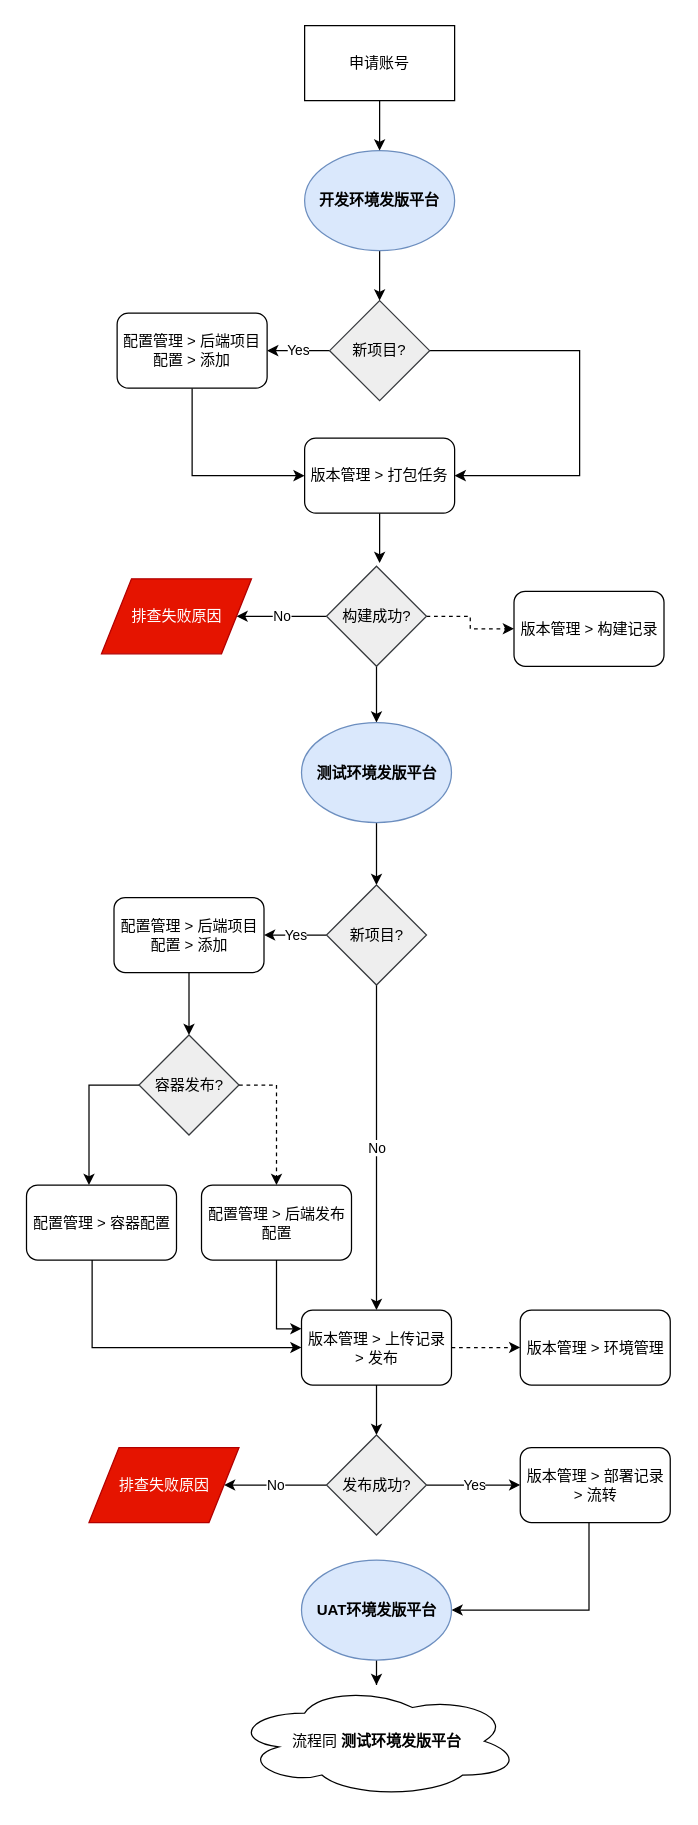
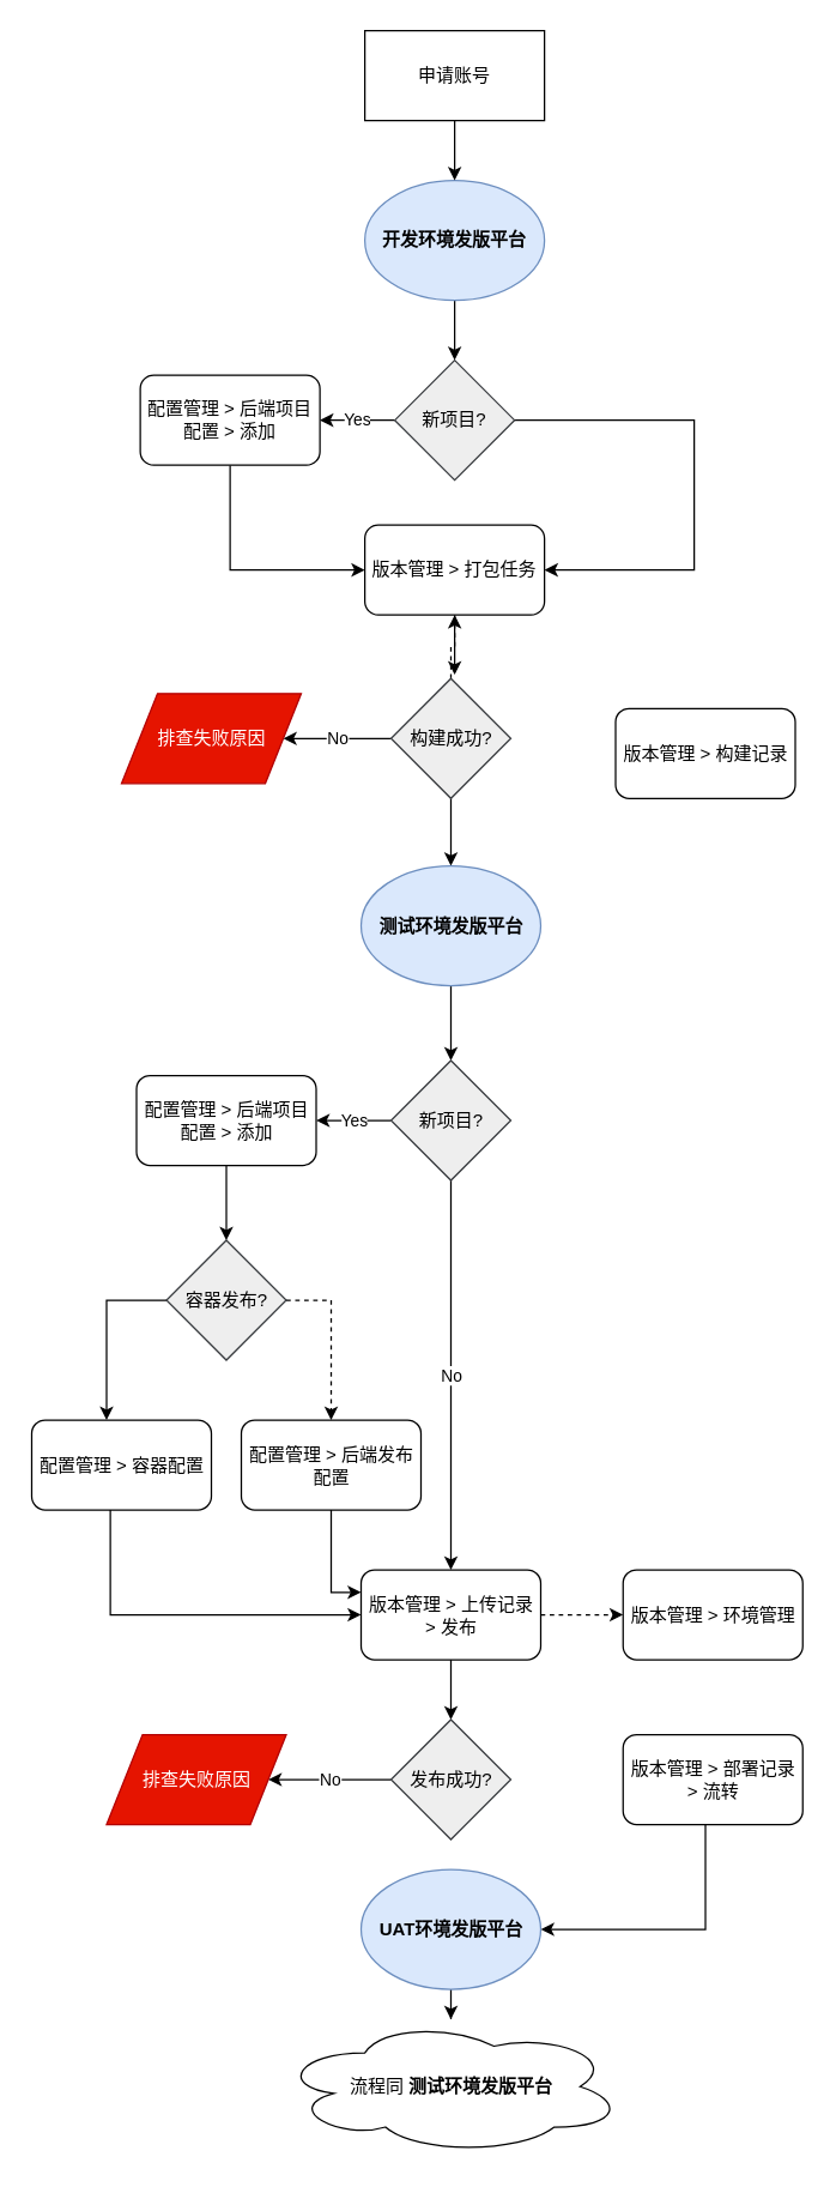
  <mxCell id="0" />
  <mxCell id="1" parent="0" />
  <mxCell id="2" value="Yes" style="edgeStyle=orthogonalEdgeStyle;rounded=0;orthogonalLoop=1;jettySize=auto;html=1;" edge="1" parent="1" source="4" target="8"><mxGeometry relative="1" as="geometry" /></mxCell>
  <mxCell id="3" style="edgeStyle=orthogonalEdgeStyle;rounded=0;orthogonalLoop=1;jettySize=auto;html=1;entryX=1;entryY=0.5;entryDx=0;entryDy=0;" edge="1" parent="1" source="4" target="10"><mxGeometry relative="1" as="geometry"><Array as="points"><mxPoint x="463" y="280" /><mxPoint x="463" y="380" /></Array></mxGeometry></mxCell>
  <mxCell id="4" value="新项目?" style="rhombus;whiteSpace=wrap;html=1;fillColor=#eeeeee;strokeColor=#36393d;" vertex="1" parent="1"><mxGeometry x="263" y="240" width="80" height="80" as="geometry" /></mxCell>
  <mxCell id="5" style="edgeStyle=orthogonalEdgeStyle;rounded=0;orthogonalLoop=1;jettySize=auto;html=1;entryX=0.5;entryY=0;entryDx=0;entryDy=0;" edge="1" parent="1" source="6" target="4"><mxGeometry relative="1" as="geometry" /></mxCell>
  <mxCell id="6" value="&lt;div&gt;&lt;b&gt;开发环境发版平台&lt;/b&gt;&lt;/div&gt;" style="ellipse;whiteSpace=wrap;html=1;fillColor=#dae8fc;strokeColor=#6c8ebf;" vertex="1" parent="1"><mxGeometry x="243" y="120" width="120" height="80" as="geometry" /></mxCell>
  <mxCell id="7" style="edgeStyle=orthogonalEdgeStyle;rounded=0;orthogonalLoop=1;jettySize=auto;html=1;entryX=0;entryY=0.5;entryDx=0;entryDy=0;" edge="1" parent="1" source="8" target="10"><mxGeometry relative="1" as="geometry"><Array as="points"><mxPoint x="153" y="380" /></Array></mxGeometry></mxCell>
  <mxCell id="8" value="&lt;div&gt;配置管理 &amp;gt; 后端项目配置 &amp;gt; 添加&lt;br&gt;&lt;/div&gt;" style="rounded=1;whiteSpace=wrap;html=1;" vertex="1" parent="1"><mxGeometry x="93" y="250" width="120" height="60" as="geometry" /></mxCell>
  <mxCell id="9" style="edgeStyle=orthogonalEdgeStyle;rounded=0;orthogonalLoop=1;jettySize=auto;html=1;" edge="1" parent="1" source="10"><mxGeometry relative="1" as="geometry"><mxPoint x="303" y="450" as="targetPoint" /></mxGeometry></mxCell>
  <mxCell id="10" value="版本管理 &amp;gt; 打包任务" style="rounded=1;whiteSpace=wrap;html=1;" vertex="1" parent="1"><mxGeometry x="243" y="350" width="120" height="60" as="geometry" /></mxCell>
  <mxCell id="11" value="&lt;div&gt;版本管理 &amp;gt; 构建记录&lt;/div&gt;" style="rounded=1;whiteSpace=wrap;html=1;" vertex="1" parent="1"><mxGeometry x="410.5" y="472.5" width="120" height="60" as="geometry" /></mxCell>
  <mxCell id="12" value="No" style="edgeStyle=orthogonalEdgeStyle;rounded=0;orthogonalLoop=1;jettySize=auto;html=1;entryX=1;entryY=0.5;entryDx=0;entryDy=0;" edge="1" parent="1" source="15" target="18"><mxGeometry relative="1" as="geometry" /></mxCell>
- <mxCell id="13" style="edgeStyle=orthogonalEdgeStyle;rounded=0;orthogonalLoop=1;jettySize=auto;html=1;entryX=0;entryY=0.5;entryDx=0;entryDy=0;dashed=1;" edge="1" parent="1" source="15" target="11"><mxGeometry relative="1" as="geometry" /></mxCell>
+ <mxCell id="13" style="edgeStyle=orthogonalEdgeStyle;rounded=0;orthogonalLoop=1;jettySize=auto;html=1;dashed=1;" edge="1" parent="1" source="15" target="10"><mxGeometry relative="1" as="geometry" /></mxCell>
  <mxCell id="14" style="edgeStyle=orthogonalEdgeStyle;rounded=0;orthogonalLoop=1;jettySize=auto;html=1;entryX=0.5;entryY=0;entryDx=0;entryDy=0;" edge="1" parent="1" source="15" target="17"><mxGeometry relative="1" as="geometry" /></mxCell>
  <mxCell id="15" value="构建成功?" style="rhombus;whiteSpace=wrap;html=1;fillColor=#eeeeee;strokeColor=#36393d;" vertex="1" parent="1"><mxGeometry x="260.5" y="452.5" width="80" height="80" as="geometry" /></mxCell>
  <mxCell id="16" style="edgeStyle=orthogonalEdgeStyle;rounded=0;orthogonalLoop=1;jettySize=auto;html=1;" edge="1" parent="1" source="17" target="24"><mxGeometry relative="1" as="geometry" /></mxCell>
  <mxCell id="17" value="&lt;div&gt;&lt;b&gt;测试环境发版平台&lt;/b&gt;&lt;/div&gt;" style="ellipse;whiteSpace=wrap;html=1;fillColor=#dae8fc;strokeColor=#6c8ebf;" vertex="1" parent="1"><mxGeometry x="240.5" y="577.5" width="120" height="80" as="geometry" /></mxCell>
  <mxCell id="18" value="排查失败原因" style="shape=parallelogram;perimeter=parallelogramPerimeter;whiteSpace=wrap;html=1;fillColor=#e51400;strokeColor=#B20000;fontColor=#ffffff;" vertex="1" parent="1"><mxGeometry x="80.5" y="462.5" width="120" height="60" as="geometry" /></mxCell>
  <mxCell id="19" style="edgeStyle=orthogonalEdgeStyle;rounded=0;orthogonalLoop=1;jettySize=auto;html=1;dashed=1;" edge="1" parent="1" source="21" target="34"><mxGeometry relative="1" as="geometry" /></mxCell>
  <mxCell id="20" style="edgeStyle=orthogonalEdgeStyle;rounded=0;orthogonalLoop=1;jettySize=auto;html=1;entryX=0.5;entryY=0;entryDx=0;entryDy=0;" edge="1" parent="1" source="21" target="39"><mxGeometry relative="1" as="geometry" /></mxCell>
  <mxCell id="21" value="&lt;div&gt;版本管理 &amp;gt; 上传记录 &amp;gt; 发布&lt;br&gt;&lt;/div&gt;" style="rounded=1;whiteSpace=wrap;html=1;" vertex="1" parent="1"><mxGeometry x="240.5" y="1047.5" width="120" height="60" as="geometry" /></mxCell>
  <mxCell id="22" value="Yes" style="edgeStyle=orthogonalEdgeStyle;rounded=0;orthogonalLoop=1;jettySize=auto;html=1;" edge="1" parent="1" source="24" target="26"><mxGeometry relative="1" as="geometry" /></mxCell>
  <mxCell id="23" value="No" style="edgeStyle=orthogonalEdgeStyle;rounded=0;orthogonalLoop=1;jettySize=auto;html=1;" edge="1" parent="1" source="24" target="21"><mxGeometry relative="1" as="geometry" /></mxCell>
  <mxCell id="24" value="新项目?" style="rhombus;whiteSpace=wrap;html=1;fillColor=#eeeeee;strokeColor=#36393d;" vertex="1" parent="1"><mxGeometry x="260.5" y="707.5" width="80" height="80" as="geometry" /></mxCell>
  <mxCell id="25" style="edgeStyle=orthogonalEdgeStyle;rounded=0;orthogonalLoop=1;jettySize=auto;html=1;" edge="1" parent="1" source="26" target="29"><mxGeometry relative="1" as="geometry" /></mxCell>
  <mxCell id="26" value="&lt;div&gt;配置管理 &amp;gt; 后端项目配置 &amp;gt; 添加&lt;br&gt;&lt;/div&gt;" style="rounded=1;whiteSpace=wrap;html=1;" vertex="1" parent="1"><mxGeometry x="90.5" y="717.5" width="120" height="60" as="geometry" /></mxCell>
  <mxCell id="27" style="edgeStyle=orthogonalEdgeStyle;rounded=0;orthogonalLoop=1;jettySize=auto;html=1;" edge="1" parent="1" source="29"><mxGeometry relative="1" as="geometry"><mxPoint x="70.5" y="947.5" as="targetPoint" /><Array as="points"><mxPoint x="70.5" y="867.5" /></Array></mxGeometry></mxCell>
  <mxCell id="28" style="edgeStyle=orthogonalEdgeStyle;rounded=0;orthogonalLoop=1;jettySize=auto;html=1;entryX=0.5;entryY=0;entryDx=0;entryDy=0;dashed=1;" edge="1" parent="1" source="29" target="33"><mxGeometry relative="1" as="geometry"><Array as="points"><mxPoint x="220.5" y="867.5" /></Array></mxGeometry></mxCell>
  <mxCell id="29" value="容器发布?" style="rhombus;whiteSpace=wrap;html=1;fillColor=#eeeeee;strokeColor=#36393d;" vertex="1" parent="1"><mxGeometry x="110.5" y="827.5" width="80" height="80" as="geometry" /></mxCell>
  <mxCell id="30" style="edgeStyle=orthogonalEdgeStyle;rounded=0;orthogonalLoop=1;jettySize=auto;html=1;entryX=0;entryY=0.5;entryDx=0;entryDy=0;" edge="1" parent="1" source="31" target="21"><mxGeometry relative="1" as="geometry"><Array as="points"><mxPoint x="73" y="1078" /></Array></mxGeometry></mxCell>
  <mxCell id="31" value="配置管理 &amp;gt; 容器配置" style="rounded=1;whiteSpace=wrap;html=1;" vertex="1" parent="1"><mxGeometry x="20.5" y="947.5" width="120" height="60" as="geometry" /></mxCell>
  <mxCell id="32" style="edgeStyle=orthogonalEdgeStyle;rounded=0;orthogonalLoop=1;jettySize=auto;html=1;entryX=0;entryY=0.25;entryDx=0;entryDy=0;" edge="1" parent="1" source="33" target="21"><mxGeometry relative="1" as="geometry" /></mxCell>
  <mxCell id="33" value="配置管理 &amp;gt; 后端发布配置" style="rounded=1;whiteSpace=wrap;html=1;" vertex="1" parent="1"><mxGeometry x="160.5" y="947.5" width="120" height="60" as="geometry" /></mxCell>
  <mxCell id="34" value="&lt;div&gt;版本管理 &amp;gt; 环境管理&lt;br&gt;&lt;/div&gt;" style="rounded=1;whiteSpace=wrap;html=1;" vertex="1" parent="1"><mxGeometry x="415.5" y="1047.5" width="120" height="60" as="geometry" /></mxCell>
  <mxCell id="35" style="edgeStyle=orthogonalEdgeStyle;rounded=0;orthogonalLoop=1;jettySize=auto;html=1;entryX=1;entryY=0.5;entryDx=0;entryDy=0;" edge="1" parent="1" source="36" target="42"><mxGeometry relative="1" as="geometry"><Array as="points"><mxPoint x="470.5" y="1287.5" /></Array></mxGeometry></mxCell>
  <mxCell id="36" value="&lt;div&gt;版本管理 &amp;gt; 部署记录 &amp;gt; 流转&lt;br&gt;&lt;/div&gt;" style="rounded=1;whiteSpace=wrap;html=1;" vertex="1" parent="1"><mxGeometry x="415.5" y="1157.5" width="120" height="60" as="geometry" /></mxCell>
  <mxCell id="37" value="No" style="edgeStyle=orthogonalEdgeStyle;rounded=0;orthogonalLoop=1;jettySize=auto;html=1;entryX=1;entryY=0.5;entryDx=0;entryDy=0;" edge="1" parent="1" source="39" target="40"><mxGeometry relative="1" as="geometry" /></mxCell>
- <mxCell id="38" value="Yes" style="edgeStyle=orthogonalEdgeStyle;rounded=0;orthogonalLoop=1;jettySize=auto;html=1;entryX=0;entryY=0.5;entryDx=0;entryDy=0;" edge="1" parent="1" source="39" target="36"><mxGeometry relative="1" as="geometry" /></mxCell>
  <mxCell id="39" value="发布成功?" style="rhombus;whiteSpace=wrap;html=1;fillColor=#eeeeee;strokeColor=#36393d;" vertex="1" parent="1"><mxGeometry x="260.5" y="1147.5" width="80" height="80" as="geometry" /></mxCell>
  <mxCell id="40" value="排查失败原因" style="shape=parallelogram;perimeter=parallelogramPerimeter;whiteSpace=wrap;html=1;fillColor=#e51400;strokeColor=#B20000;fontColor=#ffffff;" vertex="1" parent="1"><mxGeometry x="70.5" y="1157.5" width="120" height="60" as="geometry" /></mxCell>
  <mxCell id="41" value="" style="edgeStyle=orthogonalEdgeStyle;rounded=0;orthogonalLoop=1;jettySize=auto;html=1;" edge="1" parent="1" source="42" target="45"><mxGeometry relative="1" as="geometry" /></mxCell>
  <mxCell id="42" value="&lt;b&gt;UAT环境发版平台&lt;/b&gt;" style="ellipse;whiteSpace=wrap;html=1;fillColor=#dae8fc;strokeColor=#6c8ebf;" vertex="1" parent="1"><mxGeometry x="240.5" y="1247.5" width="120" height="80" as="geometry" /></mxCell>
  <mxCell id="43" style="edgeStyle=orthogonalEdgeStyle;rounded=0;orthogonalLoop=1;jettySize=auto;html=1;entryX=0.5;entryY=0;entryDx=0;entryDy=0;" edge="1" parent="1" source="44" target="6"><mxGeometry relative="1" as="geometry" /></mxCell>
  <mxCell id="44" value="申请账号" style="rounded=0;whiteSpace=wrap;html=1;" vertex="1" parent="1"><mxGeometry x="243" y="20" width="120" height="60" as="geometry" /></mxCell>
  <mxCell id="45" value="流程同 &lt;b&gt;测试环境发版平台&lt;/b&gt;" style="ellipse;shape=cloud;whiteSpace=wrap;html=1;" vertex="1" parent="1"><mxGeometry x="185.5" y="1347.5" width="230" height="90" as="geometry" /></mxCell>
